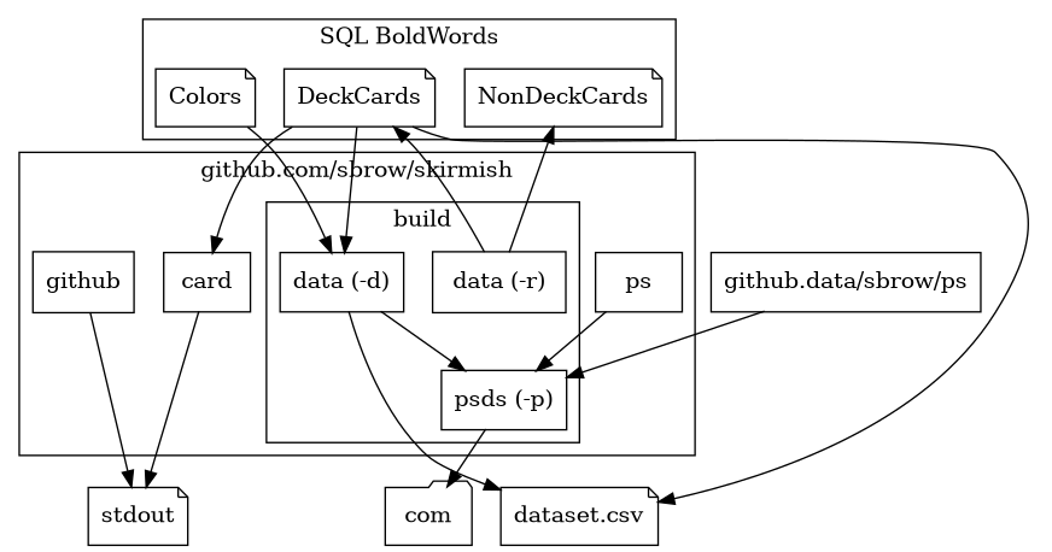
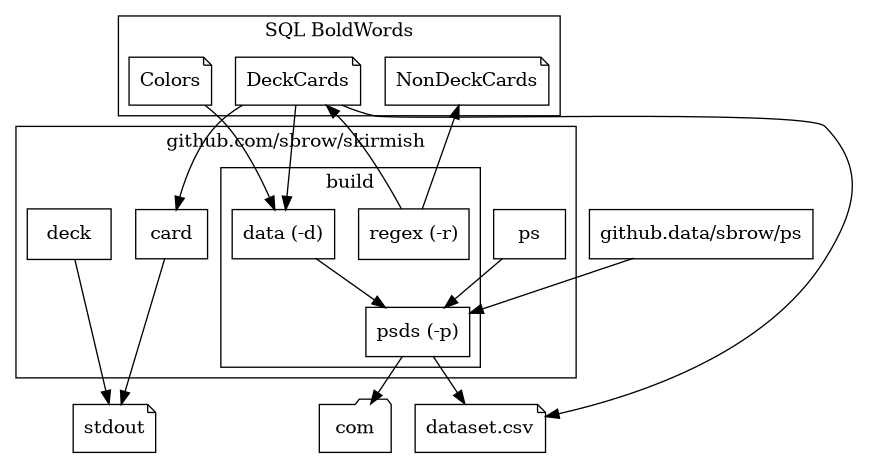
  digraph {
    node [shape=record]
    n1 [label=stdout shape=note]
    n2 [label="dataset.csv" shape=note]
    n3 [label=com shape=folder]
    n4 [label=NonDeckCards shape=note]
    n5 [label=Colors shape=note]
    n6 [label=DeckCards shape=note]
    n7 [label="data (-d)"]
-   n8 [label="data (-r)"]
+   n8 [label="regex (-r)"]
    n9 [label="psds (-p)"]
    card
-   deck [label=github]
+   deck
    n12 [label=ps]
    n13 [label="github.data/sbrow/ps"]
    subgraph sub_1 {
      rank=same
      n1
      n2
      n3
    }
    subgraph cluster_2 {
      label="SQL BoldWords"
      n4
      n5
      n6
    }
    subgraph cluster_3 {
      label="github.com/sbrow/skirmish"
      card
      deck
      n12
      subgraph cluster_4 {
        label=build
        n7
        n8
        n9
      }
    }
    n5 -> n7
    n6 -> n2
    n6 -> n7
    n6 -> card
-   n7 -> n2
+   n9 -> n2
    n7 -> n9
    n8 -> n4
    n8 -> n6
    n9 -> n3
    card -> n1
    deck -> n1
    n12 -> n9
    n13 -> n9
  }
